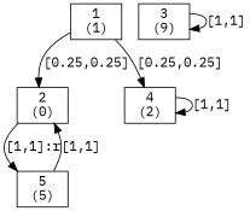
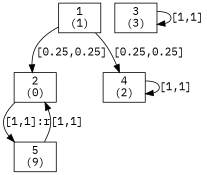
  digraph {
    fontname="IBM Plex Mono"
    node [fontname="IBM Plex Mono" shape=box]
    edge [fontname="IBM Plex Mono"]
    n1 [label="1\n(1)"]
    n2 [label="2\n(0)"]
    n3 [label="4\n(2)"]
-   n4 [label="3\n(9)"]
-   n5 [label="5\n(5)"]
+   n4 [label="3\n(3)"]
+   n5 [label="5\n(9)"]
    n1 -> n2 [label="[0.25,0.25]"]
    n1 -> n3 [label="[0.25,0.25]"]
    n2 -> n5 [label="[1,1]:r"]
    n3 -> n3 [label="[1,1]"]
    n4 -> n4 [label="[1,1]"]
    n5 -> n2 [label="[1,1]"]
  }
